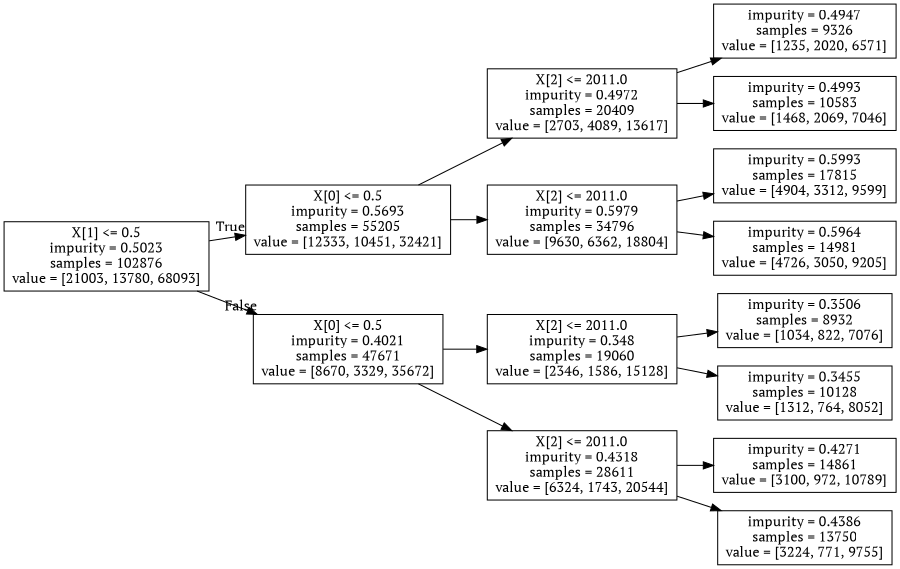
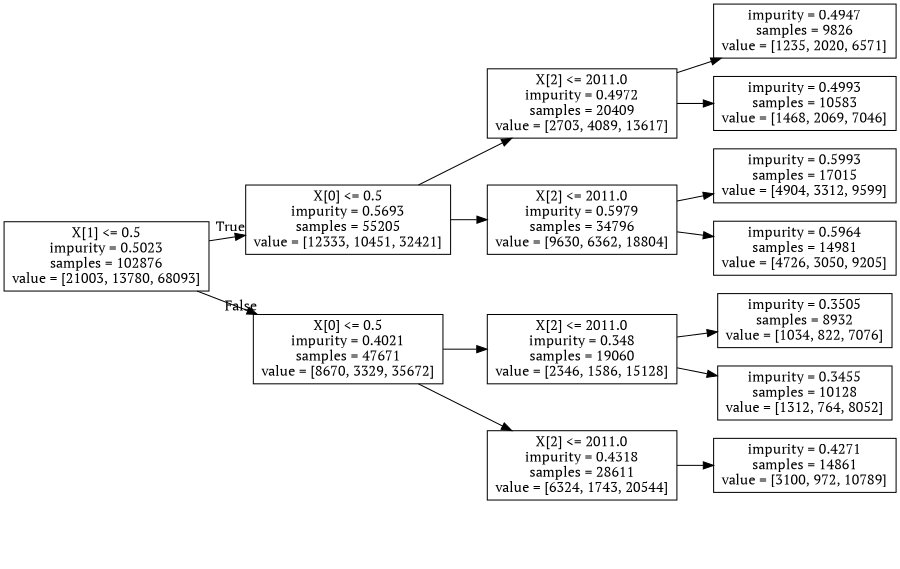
  digraph {
    fontname="PT Serif"
    rankdir=LR
    node [fontname="PT Serif" shape=box]
    edge [fontname="PT Serif"]
    n1 [label="X[1] <= 0.5\nimpurity = 0.5023\nsamples = 102876\nvalue = [21003, 13780, 68093]"]
    n2 [label="X[0] <= 0.5\nimpurity = 0.5693\nsamples = 55205\nvalue = [12333, 10451, 32421]"]
    n3 [label="X[0] <= 0.5\nimpurity = 0.4021\nsamples = 47671\nvalue = [8670, 3329, 35672]"]
    n4 [label="X[2] <= 2011.0\nimpurity = 0.4972\nsamples = 20409\nvalue = [2703, 4089, 13617]"]
    n5 [label="X[2] <= 2011.0\nimpurity = 0.5979\nsamples = 34796\nvalue = [9630, 6362, 18804]"]
    n6 [label="X[2] <= 2011.0\nimpurity = 0.348\nsamples = 19060\nvalue = [2346, 1586, 15128]"]
    n7 [label="X[2] <= 2011.0\nimpurity = 0.4318\nsamples = 28611\nvalue = [6324, 1743, 20544]"]
-   n8 [label="impurity = 0.4947\nsamples = 9326\nvalue = [1235, 2020, 6571]"]
+   n8 [label="impurity = 0.4947\nsamples = 9826\nvalue = [1235, 2020, 6571]"]
    n9 [label="impurity = 0.4993\nsamples = 10583\nvalue = [1468, 2069, 7046]"]
-   n10 [label="impurity = 0.5993\nsamples = 17815\nvalue = [4904, 3312, 9599]"]
+   n10 [label="impurity = 0.5993\nsamples = 17015\nvalue = [4904, 3312, 9599]"]
    n11 [label="impurity = 0.5964\nsamples = 14981\nvalue = [4726, 3050, 9205]"]
-   n12 [label="impurity = 0.3506\nsamples = 8932\nvalue = [1034, 822, 7076]"]
+   n12 [label="impurity = 0.3505\nsamples = 8932\nvalue = [1034, 822, 7076]"]
    n13 [label="impurity = 0.3455\nsamples = 10128\nvalue = [1312, 764, 8052]"]
    n14 [label="impurity = 0.4271\nsamples = 14861\nvalue = [3100, 972, 10789]"]
-   n15 [label="impurity = 0.4386\nsamples = 13750\nvalue = [3224, 771, 9755]"]
    n1 -> n2 [headlabel=True labelangle=45 labeldistance=2.5]
    n1 -> n3 [headlabel=False labelangle=-45 labeldistance=2.5]
    n2 -> n4
    n2 -> n5
    n3 -> n6
    n3 -> n7
    n4 -> n8
    n4 -> n9
    n5 -> n10
    n5 -> n11
    n6 -> n12
    n6 -> n13
    n7 -> n14
-   n7 -> n15
  }
